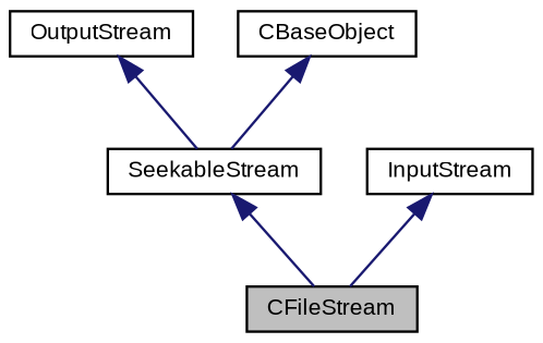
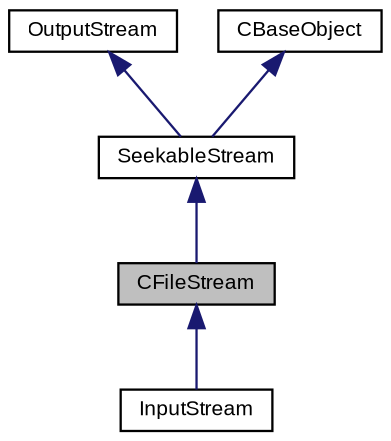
  digraph {
    node [color=black fontname=Arial fontsize=9 shape=record]
    edge [color=midnightblue dir=back fontname=Arial fontsize=9 labelfontname=Arial labelfontsize=9 style=solid]
    n1 [fillcolor=grey75 fontcolor=black height=0.2 label=CFileStream style=filled width=0.4]
    n2 [height=0.2 label=OutputStream width=0.4]
    n3 [height=0.2 label=SeekableStream width=0.4]
    n4 [height=0.2 label=InputStream width=0.4]
    n5 [height=0.2 label=CBaseObject width=0.4]
    n2 -> n3
    n3 -> n1
-   n4 -> n1
+   n1 -> n4
    n5 -> n3
  }
